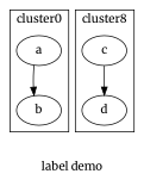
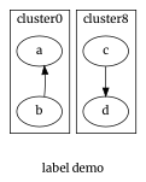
  digraph {
    fontname=Merriweather
    label="label demo"
    node [fontname=Merriweather]
    edge [fontname=Merriweather]
    a
    b
    c
    d
    subgraph cluster_1 {
      label=cluster0
      labeljust=center
      a
      b
    }
    subgraph cluster_2 {
      label=cluster8
      c
      d
    }
-   a -> b
+   b -> a
    c -> d
  }
